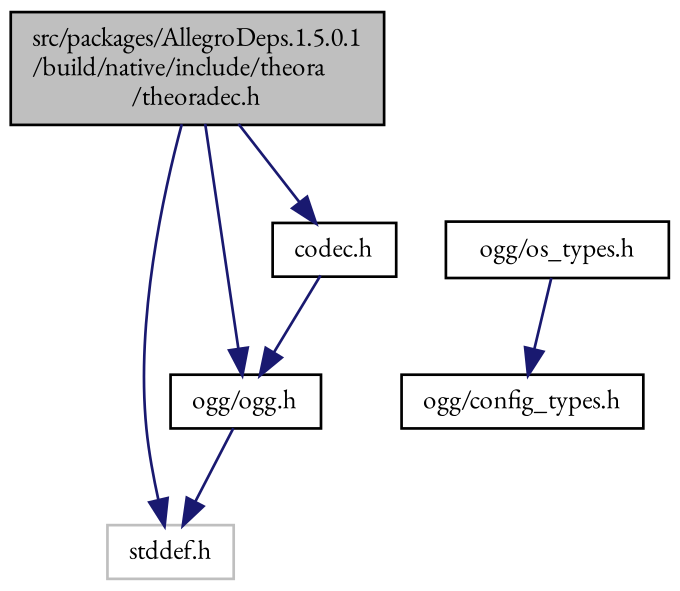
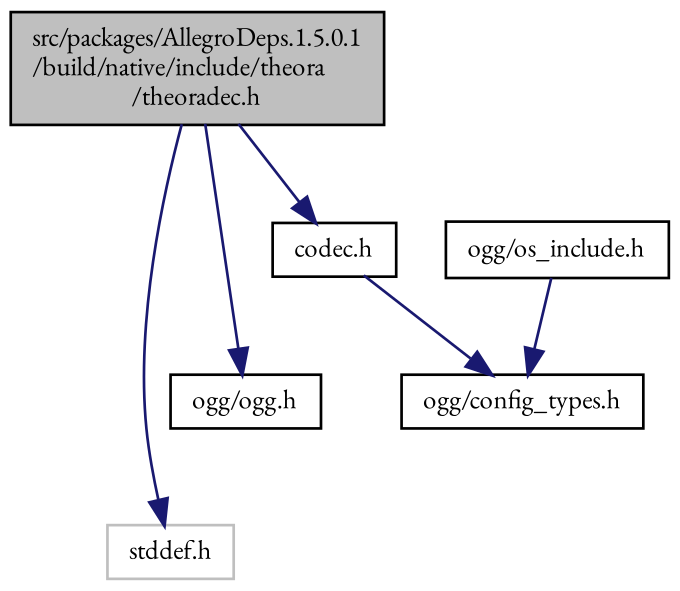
  digraph {
    fontname="EB Garamond"
    node [color=black fillcolor=white fontname="EB Garamond" fontsize=10 shape=record style=filled]
    edge [color=midnightblue fontname="EB Garamond" fontsize=10 labelfontname=Helvetica labelfontsize=10 style=solid]
    n1 [fillcolor=grey75 fontcolor=black height=0.2 label="src/packages/AllegroDeps.1.5.0.1\l/build/native/include/theora\l/theoradec.h" width=0.4]
    n2 [color=grey75 height=0.2 label="stddef.h" width=0.4]
    n3 [height=0.2 label="ogg/ogg.h" width=0.4]
    n4 [height=0.2 label="codec.h" width=0.4]
-   n5 [height=0.2 label="ogg/os_types.h" width=0.4]
+   n5 [height=0.2 label="ogg/os_include.h" width=0.4]
    n6 [height=0.2 label="ogg/config_types.h" width=0.4]
    n1 -> n2
    n1 -> n3
    n1 -> n4
-   n3 -> n2
-   n4 -> n3
+   n4 -> n6
    n5 -> n6
  }
